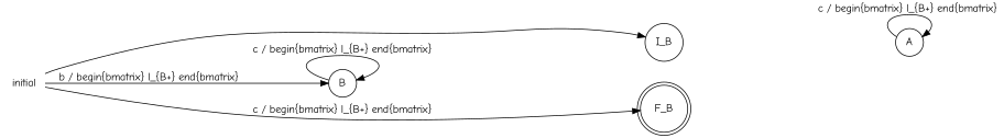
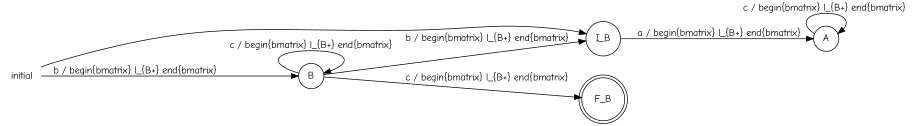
  digraph {
    fontname="Comic Neue"
    rankdir=LR
    node [fontname="Comic Neue" shape=circle]
    edge [fontname="Comic Neue"]
    initial [shape=plaintext]
    n2 [label=I_B]
    n3 [label=B]
    n4 [label=A]
    n5 [label=F_B shape=doublecircle]
    initial -> n2
    initial -> n3 [label="b / \begin{bmatrix} l_{B+} \end{bmatrix}"]
+   n2 -> n4 [label="a / \begin{bmatrix} l_{B+} \end{bmatrix}"]
+   n3 -> n2 [label="b / \begin{bmatrix} l_{B+} \end{bmatrix}"]
    n3 -> n3 [label="c / \begin{bmatrix} l_{B+} \end{bmatrix}"]
-   initial -> n5 [label="c / \begin{bmatrix} l_{B+} \end{bmatrix}"]
+   n3 -> n5 [label="c / \begin{bmatrix} l_{B+} \end{bmatrix}"]
    n4 -> n4 [label="c / \begin{bmatrix} l_{B+} \end{bmatrix} "]
  }
